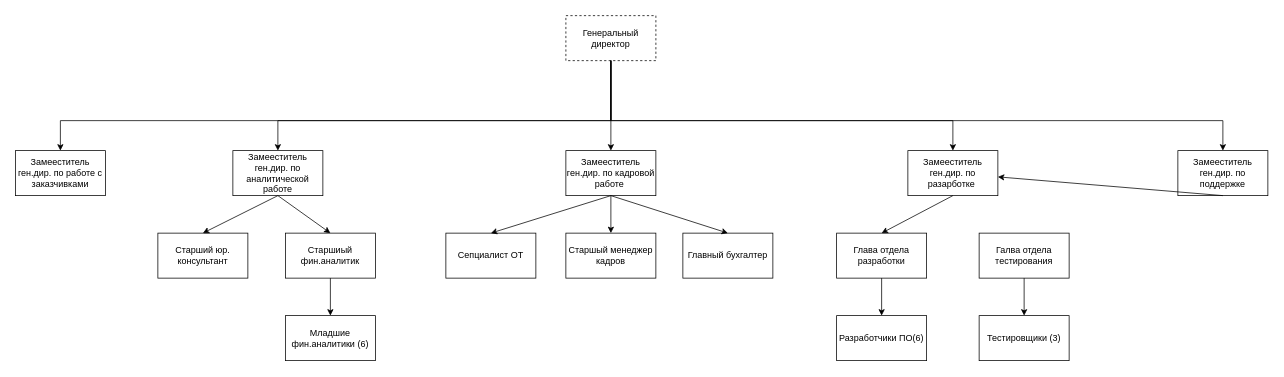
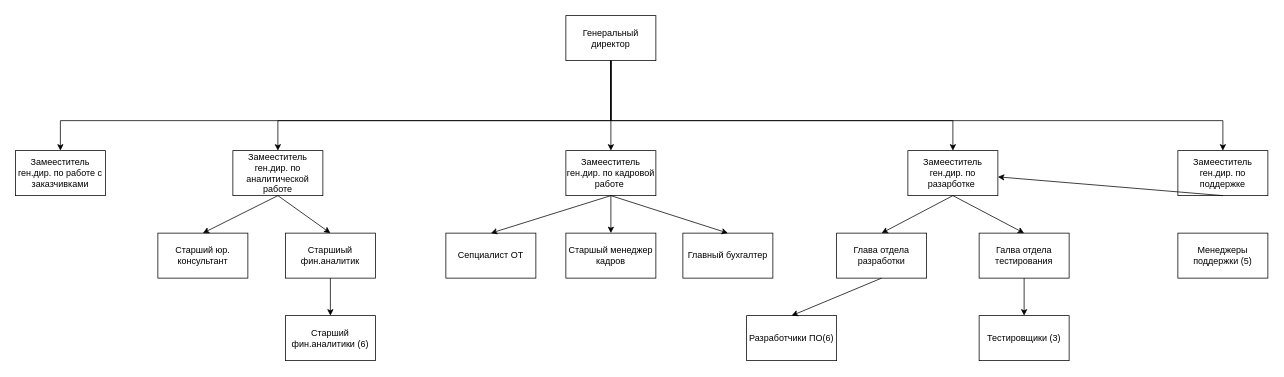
  <mxCell id="0" />
  <mxCell id="1" parent="0" />
- <mxCell id="2" value="Генеральный директор" style="rounded=0;whiteSpace=wrap;html=1;dashed=1;" parent="1" vertex="1"><mxGeometry x="754" y="20" width="120" height="60" as="geometry" /></mxCell>
+ <mxCell id="2" value="Генеральный директор" style="rounded=0;whiteSpace=wrap;html=1;" parent="1" vertex="1"><mxGeometry x="754" y="20" width="120" height="60" as="geometry" /></mxCell>
  <mxCell id="3" value="Замееститель ген.дир. по работе с заказчивками" style="rounded=0;whiteSpace=wrap;html=1;" parent="1" vertex="1"><mxGeometry x="20" y="200" width="120" height="60" as="geometry" /></mxCell>
  <mxCell id="4" value="Замееститель ген.дир. по аналитической работе" style="rounded=0;whiteSpace=wrap;html=1;fontStyle=0" parent="1" vertex="1"><mxGeometry x="310" y="200" width="120" height="60" as="geometry" /></mxCell>
  <mxCell id="5" value="Замееститель ген.дир. по кадровой работе&amp;nbsp;" style="rounded=0;whiteSpace=wrap;html=1;fontStyle=0" parent="1" vertex="1"><mxGeometry x="754" y="200" width="120" height="60" as="geometry" /></mxCell>
  <mxCell id="6" value="Замееститель ген.дир. по разарботке&amp;nbsp;" style="rounded=0;whiteSpace=wrap;html=1;fontStyle=0" vertex="1" parent="1"><mxGeometry x="1210" y="200" width="120" height="60" as="geometry" /></mxCell>
  <mxCell id="7" value="Старшый менеджер кадров" style="rounded=0;whiteSpace=wrap;html=1;" vertex="1" parent="1"><mxGeometry x="754" y="310" width="120" height="60" as="geometry" /></mxCell>
  <mxCell id="8" value="Замееститель ген.дир. по поддержке" style="rounded=0;whiteSpace=wrap;html=1;fontStyle=0" vertex="1" parent="1"><mxGeometry x="1570" y="200" width="120" height="60" as="geometry" /></mxCell>
  <mxCell id="9" value="Старшиый фин.аналитик" style="rounded=0;whiteSpace=wrap;html=1;" vertex="1" parent="1"><mxGeometry x="380" y="310" width="120" height="60" as="geometry" /></mxCell>
  <mxCell id="10" value="Сепциалист ОТ" style="rounded=0;whiteSpace=wrap;html=1;fontStyle=0" vertex="1" parent="1"><mxGeometry x="594" y="310" width="120" height="60" as="geometry" /></mxCell>
  <mxCell id="11" value="Главный бухгалтер" style="rounded=0;whiteSpace=wrap;html=1;" vertex="1" parent="1"><mxGeometry x="910" y="310" width="120" height="60" as="geometry" /></mxCell>
  <mxCell id="12" value="Старший юр. консультант" style="rounded=0;whiteSpace=wrap;html=1;" vertex="1" parent="1"><mxGeometry x="210" y="310" width="120" height="60" as="geometry" /></mxCell>
- <mxCell id="13" value="Младшие фин.аналитики (6)" style="rounded=0;whiteSpace=wrap;html=1;" vertex="1" parent="1"><mxGeometry x="380" y="420" width="120" height="60" as="geometry" /></mxCell>
+ <mxCell id="13" value="Старший фин.аналитики (6)" style="rounded=0;whiteSpace=wrap;html=1;" vertex="1" parent="1"><mxGeometry x="380" y="420" width="120" height="60" as="geometry" /></mxCell>
  <mxCell id="14" value="Глава отдела разработки" style="rounded=0;whiteSpace=wrap;html=1;fontStyle=0" vertex="1" parent="1"><mxGeometry x="1115" y="310" width="120" height="60" as="geometry" /></mxCell>
  <mxCell id="15" value="Галва отдела тестирования" style="rounded=0;whiteSpace=wrap;html=1;fontStyle=0" vertex="1" parent="1"><mxGeometry x="1305" y="310" width="120" height="60" as="geometry" /></mxCell>
  <mxCell id="16" value="Тестировщики (3)" style="rounded=0;whiteSpace=wrap;html=1;" vertex="1" parent="1"><mxGeometry x="1305" y="420" width="120" height="60" as="geometry" /></mxCell>
- <mxCell id="17" value="Разработчики ПО(6)" style="rounded=0;whiteSpace=wrap;html=1;" vertex="1" parent="1"><mxGeometry x="1115" y="420" width="120" height="60" as="geometry" /></mxCell>
+ <mxCell id="17" value="Разработчики ПО(6)" style="rounded=0;whiteSpace=wrap;html=1;" vertex="1" parent="1"><mxGeometry x="995" y="420" width="120" height="60" as="geometry" /></mxCell>
+ <mxCell id="18" value="Менеджеры поддержки (5)" style="rounded=0;whiteSpace=wrap;html=1;" vertex="1" parent="1"><mxGeometry x="1570" y="310" width="120" height="60" as="geometry" /></mxCell>
  <mxCell id="19" value="" style="endArrow=classic;html=1;rounded=0;exitX=0.5;exitY=1;exitDx=0;exitDy=0;entryX=0.5;entryY=0;entryDx=0;entryDy=0;" edge="1" parent="1" source="2" target="3"><mxGeometry width="50" height="50" relative="1" as="geometry"><mxPoint x="670" y="310" as="sourcePoint" /><mxPoint x="720" y="260" as="targetPoint" /><Array as="points"><mxPoint x="814" y="160" /><mxPoint x="80" y="160" /></Array></mxGeometry></mxCell>
  <mxCell id="20" value="" style="endArrow=classic;html=1;rounded=0;exitX=0.5;exitY=1;exitDx=0;exitDy=0;entryX=0.5;entryY=0;entryDx=0;entryDy=0;" edge="1" parent="1" source="2" target="4"><mxGeometry width="50" height="50" relative="1" as="geometry"><mxPoint x="670" y="310" as="sourcePoint" /><mxPoint x="720" y="260" as="targetPoint" /><Array as="points"><mxPoint x="814" y="160" /><mxPoint x="370" y="160" /></Array></mxGeometry></mxCell>
  <mxCell id="21" value="" style="endArrow=classic;html=1;rounded=0;exitX=0.5;exitY=1;exitDx=0;exitDy=0;entryX=0.5;entryY=0;entryDx=0;entryDy=0;" edge="1" parent="1" source="2" target="5"><mxGeometry width="50" height="50" relative="1" as="geometry"><mxPoint x="670" y="310" as="sourcePoint" /><mxPoint x="720" y="260" as="targetPoint" /></mxGeometry></mxCell>
  <mxCell id="22" value="" style="endArrow=classic;html=1;rounded=0;exitX=0.5;exitY=1;exitDx=0;exitDy=0;entryX=0.5;entryY=0;entryDx=0;entryDy=0;" edge="1" parent="1" source="2" target="6"><mxGeometry width="50" height="50" relative="1" as="geometry"><mxPoint x="1040" y="290" as="sourcePoint" /><mxPoint x="1090" y="240" as="targetPoint" /><Array as="points"><mxPoint x="814" y="160" /><mxPoint x="1270" y="160" /></Array></mxGeometry></mxCell>
  <mxCell id="23" value="" style="endArrow=classic;html=1;rounded=0;exitX=0.5;exitY=1;exitDx=0;exitDy=0;entryX=0.5;entryY=0;entryDx=0;entryDy=0;" edge="1" parent="1" source="2" target="8"><mxGeometry width="50" height="50" relative="1" as="geometry"><mxPoint x="1040" y="290" as="sourcePoint" /><mxPoint x="1090" y="240" as="targetPoint" /><Array as="points"><mxPoint x="814" y="160" /><mxPoint x="1630" y="160" /></Array></mxGeometry></mxCell>
  <mxCell id="24" value="" style="endArrow=classic;html=1;rounded=0;exitX=0.5;exitY=1;exitDx=0;exitDy=0;entryX=0.5;entryY=0;entryDx=0;entryDy=0;" edge="1" parent="1" source="4" target="12"><mxGeometry width="50" height="50" relative="1" as="geometry"><mxPoint x="430" y="430" as="sourcePoint" /><mxPoint x="480" y="380" as="targetPoint" /></mxGeometry></mxCell>
  <mxCell id="25" value="" style="endArrow=classic;html=1;rounded=0;exitX=0.5;exitY=1;exitDx=0;exitDy=0;entryX=0.5;entryY=0;entryDx=0;entryDy=0;" edge="1" parent="1" source="4" target="9"><mxGeometry width="50" height="50" relative="1" as="geometry"><mxPoint x="410" y="470" as="sourcePoint" /><mxPoint x="310" y="520" as="targetPoint" /></mxGeometry></mxCell>
  <mxCell id="26" value="" style="endArrow=classic;html=1;rounded=0;exitX=0.5;exitY=1;exitDx=0;exitDy=0;entryX=0.5;entryY=0;entryDx=0;entryDy=0;" edge="1" parent="1" source="9" target="13"><mxGeometry width="50" height="50" relative="1" as="geometry"><mxPoint x="430" y="430" as="sourcePoint" /><mxPoint x="480" y="380" as="targetPoint" /></mxGeometry></mxCell>
  <mxCell id="27" value="" style="endArrow=classic;html=1;rounded=0;exitX=0.5;exitY=1;exitDx=0;exitDy=0;entryX=0.5;entryY=0;entryDx=0;entryDy=0;" edge="1" parent="1" source="5" target="10"><mxGeometry width="50" height="50" relative="1" as="geometry"><mxPoint x="430" y="430" as="sourcePoint" /><mxPoint x="480" y="380" as="targetPoint" /></mxGeometry></mxCell>
  <mxCell id="28" value="" style="endArrow=classic;html=1;rounded=0;exitX=0.5;exitY=1;exitDx=0;exitDy=0;entryX=0.5;entryY=0;entryDx=0;entryDy=0;" edge="1" parent="1" source="5" target="7"><mxGeometry width="50" height="50" relative="1" as="geometry"><mxPoint x="620" y="430" as="sourcePoint" /><mxPoint x="670" y="380" as="targetPoint" /></mxGeometry></mxCell>
  <mxCell id="29" value="" style="endArrow=classic;html=1;rounded=0;exitX=0.5;exitY=1;exitDx=0;exitDy=0;entryX=0.5;entryY=0;entryDx=0;entryDy=0;" edge="1" parent="1" source="5" target="11"><mxGeometry width="50" height="50" relative="1" as="geometry"><mxPoint x="1040" y="500" as="sourcePoint" /><mxPoint x="940" y="550" as="targetPoint" /></mxGeometry></mxCell>
  <mxCell id="30" value="" style="endArrow=classic;html=1;rounded=0;exitX=0.5;exitY=1;exitDx=0;exitDy=0;entryX=0.5;entryY=0;entryDx=0;entryDy=0;" edge="1" parent="1" source="6" target="14"><mxGeometry width="50" height="50" relative="1" as="geometry"><mxPoint x="1690" y="480" as="sourcePoint" /><mxPoint x="1590" y="530" as="targetPoint" /></mxGeometry></mxCell>
+ <mxCell id="31" value="" style="endArrow=classic;html=1;rounded=0;exitX=0.5;exitY=1;exitDx=0;exitDy=0;entryX=0.5;entryY=0;entryDx=0;entryDy=0;" edge="1" parent="1" source="6" target="15"><mxGeometry width="50" height="50" relative="1" as="geometry"><mxPoint x="1660" y="520" as="sourcePoint" /><mxPoint x="1560" y="570" as="targetPoint" /></mxGeometry></mxCell>
  <mxCell id="32" value="" style="endArrow=classic;html=1;rounded=0;exitX=0.5;exitY=1;exitDx=0;exitDy=0;entryX=0.5;entryY=0;entryDx=0;entryDy=0;" edge="1" parent="1" source="14" target="17"><mxGeometry width="50" height="50" relative="1" as="geometry"><mxPoint x="1660" y="490" as="sourcePoint" /><mxPoint x="1560" y="540" as="targetPoint" /></mxGeometry></mxCell>
  <mxCell id="33" value="" style="endArrow=classic;html=1;rounded=0;exitX=0.5;exitY=1;exitDx=0;exitDy=0;entryX=0.5;entryY=0;entryDx=0;entryDy=0;" edge="1" parent="1" source="15" target="16"><mxGeometry width="50" height="50" relative="1" as="geometry"><mxPoint x="1780" y="570" as="sourcePoint" /><mxPoint x="1680" y="620" as="targetPoint" /></mxGeometry></mxCell>
  <mxCell id="34" value="" style="endArrow=classic;html=1;rounded=0;exitX=0.5;exitY=1;exitDx=0;exitDy=0;" edge="1" parent="1" source="8" target="6"><mxGeometry width="50" height="50" relative="1" as="geometry"><mxPoint x="1660" y="490" as="sourcePoint" /><mxPoint x="1560" y="540" as="targetPoint" /></mxGeometry></mxCell>
